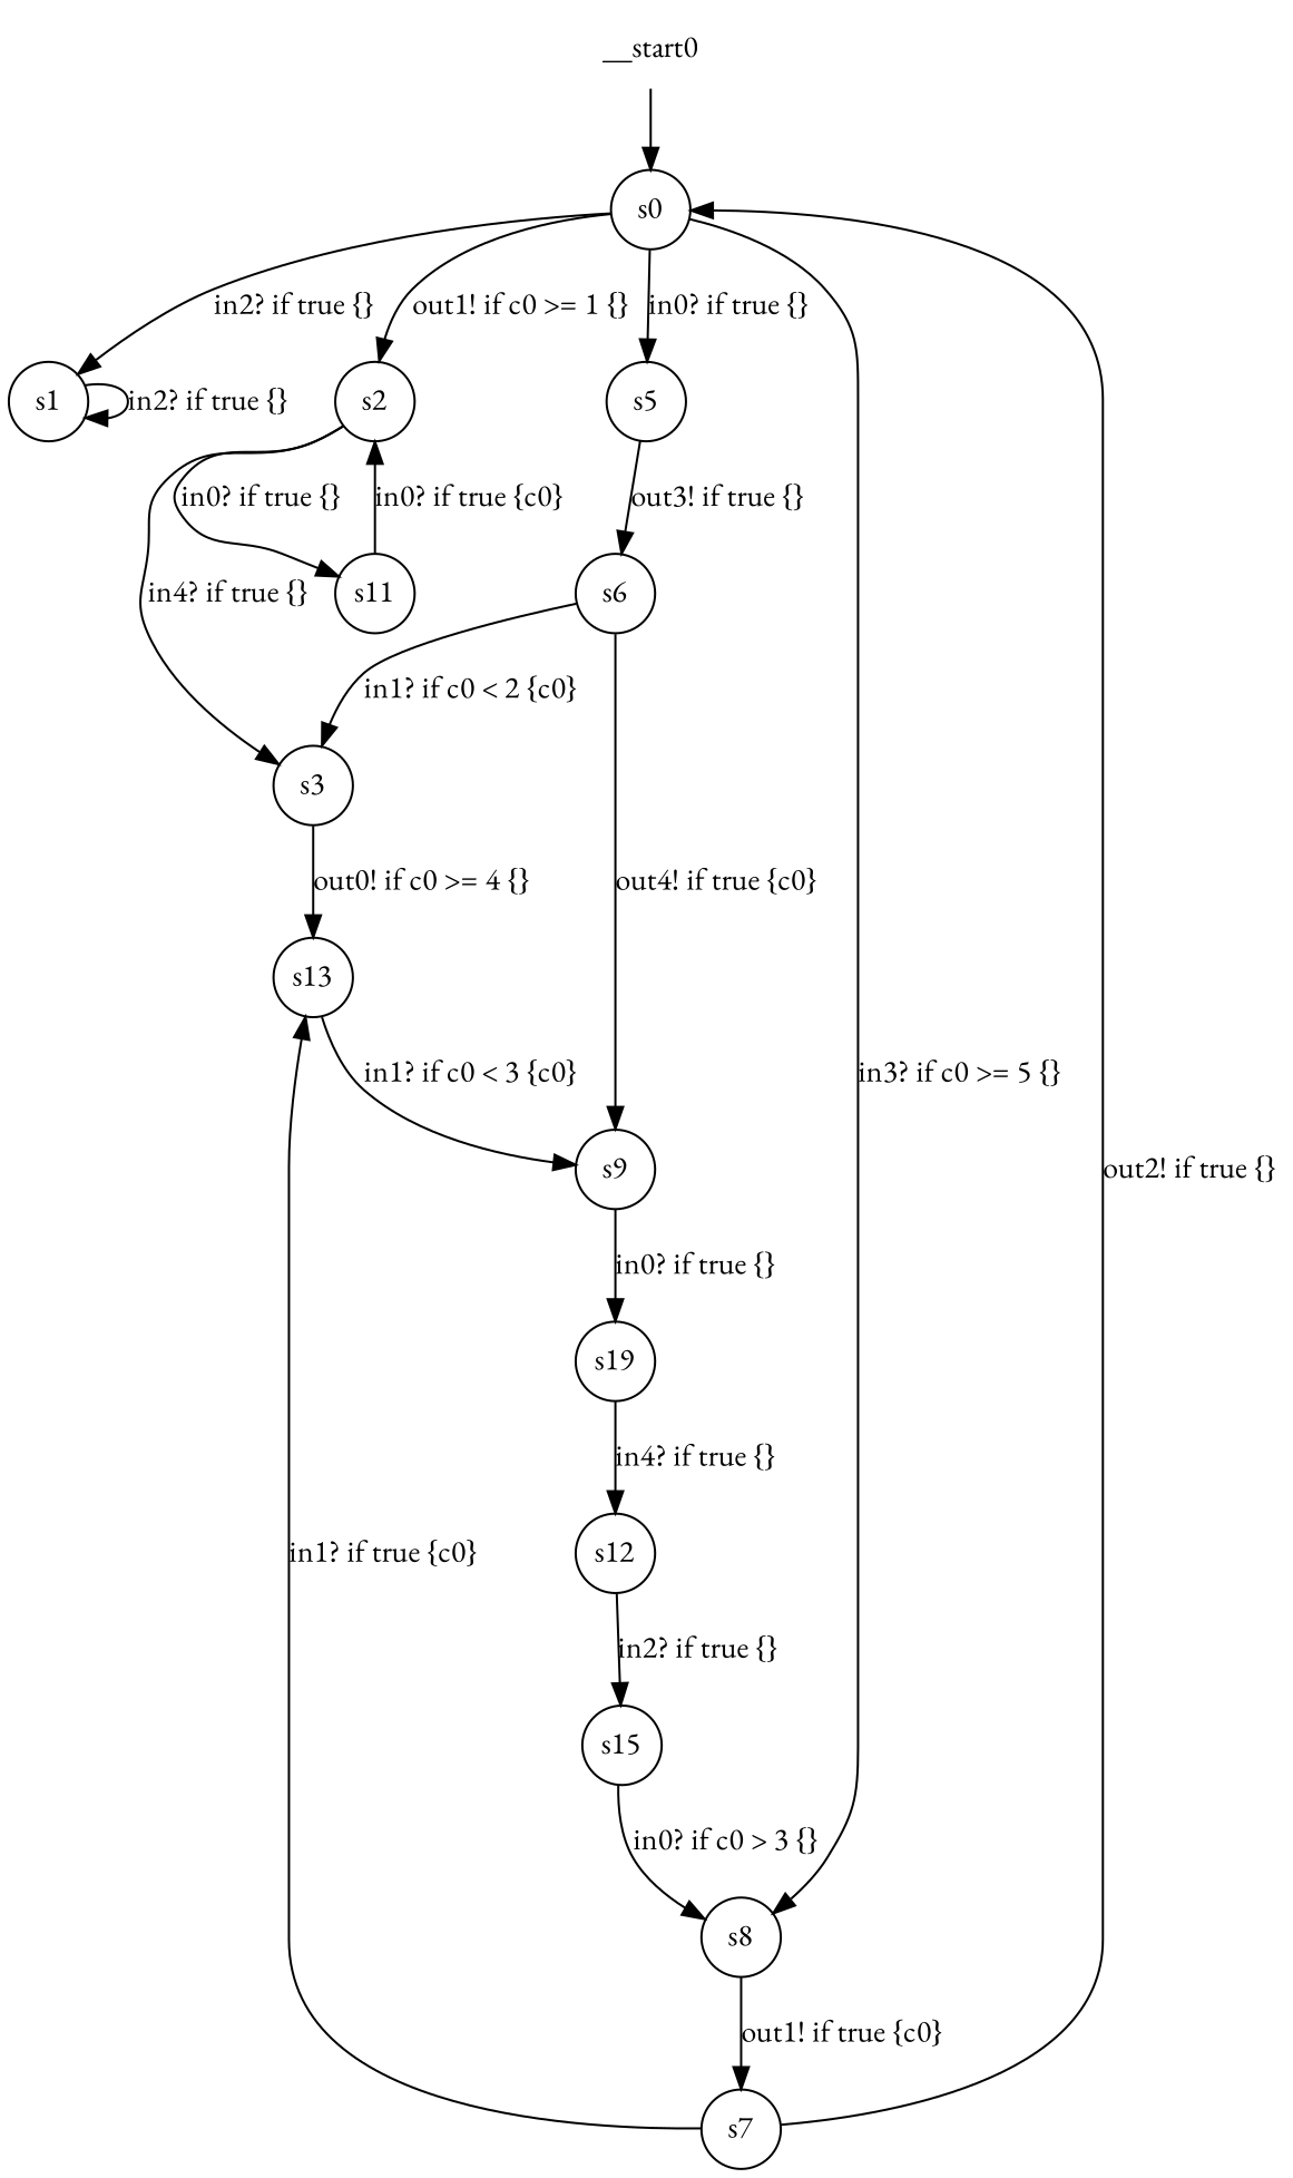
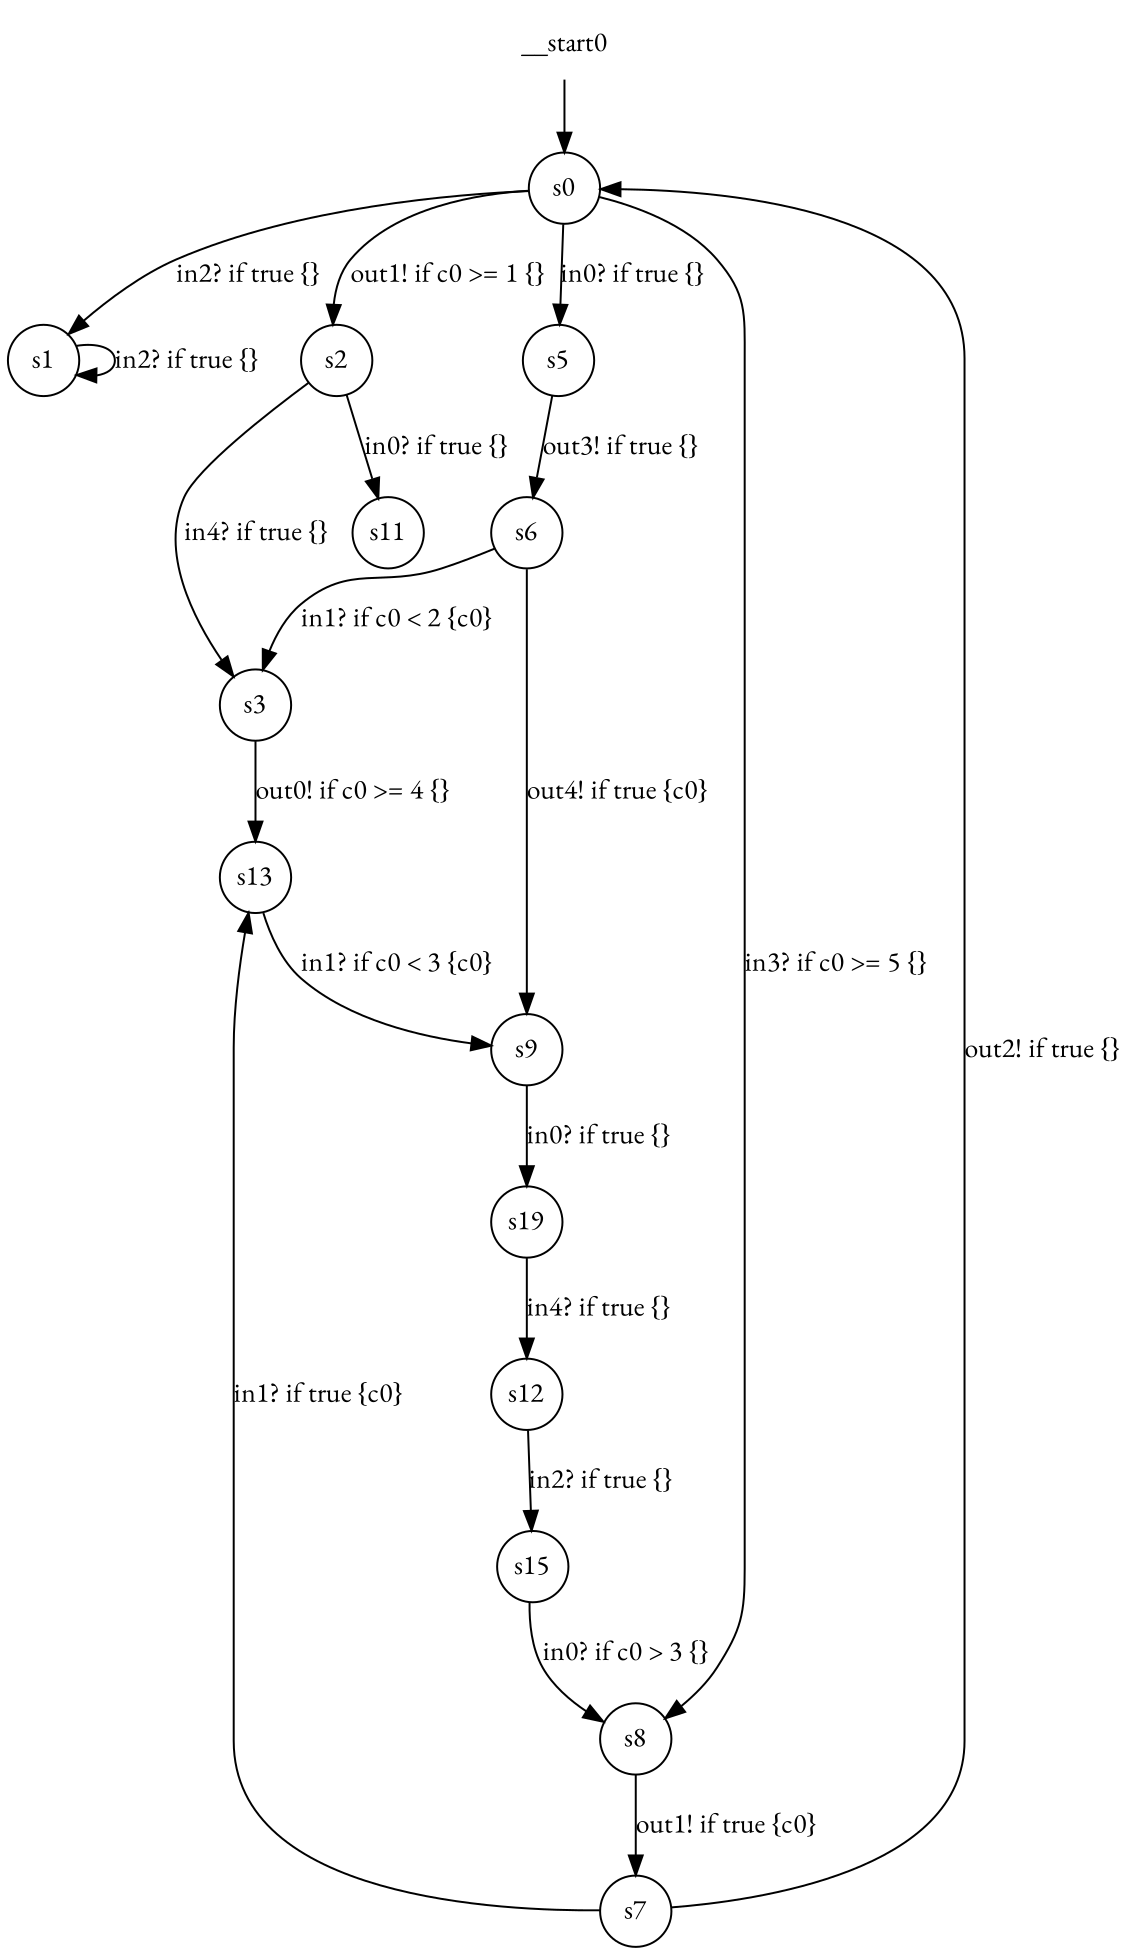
  digraph {
    fontname="EB Garamond"
    node [fontname="EB Garamond" shape=circle margin=0]
    edge [fontname="EB Garamond"]
    __start0 [shape=none margin=""]
    n2 [label=s0]
    n3 [label=s1]
    n4 [label=s2]
    n5 [label=s5]
    n6 [label=s8]
    n7 [label=s3]
    n8 [label=s11]
    n9 [label=s6]
    n10 [label=s7]
    n11 [label=s13]
    n12 [label=s9]
    n13 [label=s19]
    n14 [label=s12]
    n15 [label=s15]
    __start0 -> n2
    n2 -> n3 [label="in2? if true {} "]
    n2 -> n4 [label="out1! if c0 >= 1 {} "]
    n2 -> n5 [label="in0? if true {} "]
    n2 -> n6 [label="in3? if c0 >= 5 {} "]
    n3 -> n3 [label="in2? if true {} "]
    n4 -> n7 [label="in4? if true {} "]
    n4 -> n8 [label="in0? if true {} "]
    n5 -> n9 [label="out3! if true {} "]
    n6 -> n10 [label="out1! if true {c0} "]
    n7 -> n11 [label="out0! if c0 >= 4 {} "]
-   n8 -> n4 [label="in0? if true {c0} "]
    n9 -> n7 [label="in1? if c0 < 2 {c0} "]
    n9 -> n12 [label="out4! if true {c0} "]
    n10 -> n2 [label="out2! if true {} "]
    n10 -> n11 [label="in1? if true {c0} "]
    n11 -> n12 [label="in1? if c0 < 3 {c0} "]
    n12 -> n13 [label="in0? if true {} "]
    n13 -> n14 [label="in4? if true {} "]
    n14 -> n15 [label="in2? if true {} "]
    n15 -> n6 [label="in0? if c0 > 3 {} "]
  }
